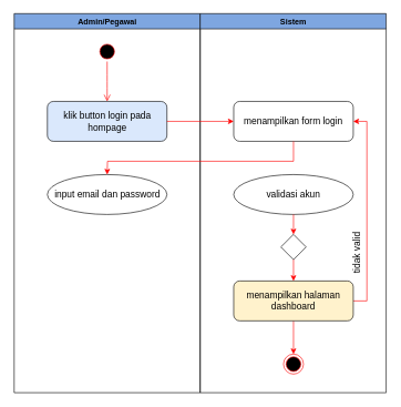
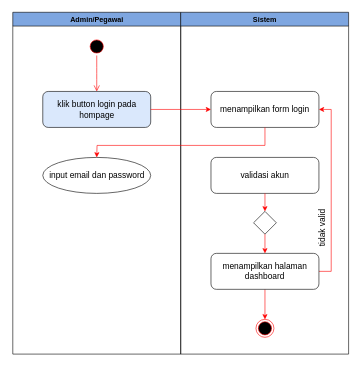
  <mxCell id="0" />
  <mxCell id="1" parent="0" />
  <mxCell id="2" value="Admin/Pegawai" style="swimlane;whiteSpace=wrap;fillColor=#7EA6E0;" parent="1" vertex="1"><mxGeometry x="20.5" y="20" width="280" height="570" as="geometry" /></mxCell>
  <mxCell id="3" value="" style="ellipse;html=1;shape=startState;fillColor=#000000;strokeColor=#ff0000;fontSize=14;startSize=26;" vertex="1" parent="2"><mxGeometry x="125" y="42" width="30" height="30" as="geometry" /></mxCell>
  <mxCell id="4" value="" style="edgeStyle=orthogonalEdgeStyle;html=1;verticalAlign=bottom;endArrow=open;endSize=8;strokeColor=#ff0000;fontSize=14;" edge="1" source="3" parent="2"><mxGeometry relative="1" as="geometry"><mxPoint x="140" y="132" as="targetPoint" /></mxGeometry></mxCell>
  <mxCell id="5" value="klik button login pada hompage" style="rounded=1;whiteSpace=wrap;html=1;fontSize=14;startSize=26;fillColor=#dae8fc;" vertex="1" parent="2"><mxGeometry x="50" y="132" width="180" height="60" as="geometry" /></mxCell>
  <mxCell id="6" value="input email dan password" style="ellipse;whiteSpace=wrap;html=1;fontSize=14;startSize=26;" vertex="1" parent="2"><mxGeometry x="50" y="242" width="180" height="60" as="geometry" /></mxCell>
  <mxCell id="7" value="Sistem" style="swimlane;whiteSpace=wrap;fillColor=#7EA6E0;" parent="1" vertex="1"><mxGeometry x="300.5" y="20" width="280" height="570" as="geometry" /></mxCell>
  <mxCell id="8" value="menampilkan form login&lt;span style=&quot;color: rgba(0 , 0 , 0 , 0) ; font-family: monospace ; font-size: 0px&quot;&gt;%3CmxGraphModel%3E%3Croot%3E%3CmxCell%20id%3D%220%22%2F%3E%3CmxCell%20id%3D%221%22%20parent%3D%220%22%2F%3E%3CmxCell%20id%3D%222%22%20value%3D%22klik%20button%20login%20pada%20hompage%22%20style%3D%22rounded%3D1%3BwhiteSpace%3Dwrap%3Bhtml%3D1%3BfontSize%3D14%3BstartSize%3D26%3B%22%20vertex%3D%221%22%20parent%3D%221%22%3E%3CmxGeometry%20x%3D%22214.5%22%20y%3D%22260%22%20width%3D%22180%22%20height%3D%2260%22%20as%3D%22geometry%22%2F%3E%3C%2FmxCell%3E%3C%2Froot%3E%3C%2FmxGraphModel%3E&lt;/span&gt;" style="rounded=1;whiteSpace=wrap;html=1;fontSize=14;startSize=26;" vertex="1" parent="7"><mxGeometry x="50.5" y="132" width="180" height="60" as="geometry" /></mxCell>
- <mxCell id="9" value="validasi akun" style="ellipse;whiteSpace=wrap;html=1;fontSize=14;startSize=26;" vertex="1" parent="7"><mxGeometry x="50.5" y="242" width="180" height="60" as="geometry" /></mxCell>
+ <mxCell id="9" value="validasi akun" style="rounded=1;whiteSpace=wrap;html=1;fontSize=14;startSize=26;" vertex="1" parent="7"><mxGeometry x="50.5" y="242" width="180" height="60" as="geometry" /></mxCell>
  <mxCell id="10" style="edgeStyle=orthogonalEdgeStyle;rounded=1;orthogonalLoop=1;jettySize=auto;html=1;fontSize=14;startSize=26;strokeColor=#FF0000;" edge="1" parent="7" source="12" target="14"><mxGeometry relative="1" as="geometry" /></mxCell>
  <mxCell id="11" style="edgeStyle=orthogonalEdgeStyle;rounded=0;orthogonalLoop=1;jettySize=auto;html=1;entryX=1;entryY=0.5;entryDx=0;entryDy=0;fontSize=14;startSize=26;strokeColor=#FF0000;exitX=1;exitY=0.5;exitDx=0;exitDy=0;" edge="1" parent="7" source="12" target="8"><mxGeometry relative="1" as="geometry"><mxPoint x="265.5" y="502" as="sourcePoint" /><Array as="points"><mxPoint x="251" y="432" /><mxPoint x="251" y="162" /></Array></mxGeometry></mxCell>
- <mxCell id="12" value="menampilkan halaman dashboard" style="rounded=1;whiteSpace=wrap;html=1;fontSize=14;startSize=26;fillColor=#fff2cc;" vertex="1" parent="7"><mxGeometry x="50.5" y="402" width="180" height="60" as="geometry" /></mxCell>
+ <mxCell id="12" value="menampilkan halaman dashboard" style="rounded=1;whiteSpace=wrap;html=1;fontSize=14;startSize=26;" vertex="1" parent="7"><mxGeometry x="50.5" y="402" width="180" height="60" as="geometry" /></mxCell>
  <mxCell id="13" value="" style="rhombus;whiteSpace=wrap;html=1;fontSize=14;startSize=26;" vertex="1" parent="7"><mxGeometry x="121.5" y="332" width="38" height="38" as="geometry" /></mxCell>
  <mxCell id="14" value="" style="ellipse;html=1;shape=endState;fillColor=#000000;strokeColor=#ff0000;fontSize=14;startSize=26;" vertex="1" parent="7"><mxGeometry x="125.5" y="512" width="30" height="30" as="geometry" /></mxCell>
  <mxCell id="15" value="" style="endArrow=classic;html=1;fontSize=14;startSize=26;exitX=0.5;exitY=1;exitDx=0;exitDy=0;strokeColor=#FF0000;entryX=0.5;entryY=0;entryDx=0;entryDy=0;" edge="1" parent="7" source="9" target="13"><mxGeometry width="50" height="50" relative="1" as="geometry"><mxPoint x="60.5" y="282" as="sourcePoint" /><mxPoint x="-40" y="282" as="targetPoint" /></mxGeometry></mxCell>
  <mxCell id="16" value="" style="endArrow=classic;html=1;fontSize=14;startSize=26;exitX=0.5;exitY=1;exitDx=0;exitDy=0;strokeColor=#FF0000;entryX=0.5;entryY=0;entryDx=0;entryDy=0;" edge="1" parent="7" source="13" target="12"><mxGeometry width="50" height="50" relative="1" as="geometry"><mxPoint x="150.5" y="312" as="sourcePoint" /><mxPoint x="150.5" y="342" as="targetPoint" /></mxGeometry></mxCell>
  <mxCell id="17" value="tidak valid" style="text;html=1;align=center;verticalAlign=middle;resizable=0;points=[];autosize=1;strokeColor=none;fontSize=14;rotation=270;" vertex="1" parent="7"><mxGeometry x="195.5" y="350" width="80" height="20" as="geometry" /></mxCell>
  <mxCell id="18" value="" style="endArrow=classic;html=1;fontSize=14;startSize=26;exitX=1;exitY=0.5;exitDx=0;exitDy=0;strokeColor=#FF0000;entryX=0;entryY=0.5;entryDx=0;entryDy=0;" edge="1" parent="1" source="5" target="8"><mxGeometry width="50" height="50" relative="1" as="geometry"><mxPoint x="346" y="332" as="sourcePoint" /><mxPoint x="396" y="282" as="targetPoint" /></mxGeometry></mxCell>
  <mxCell id="19" value="" style="endArrow=classic;html=1;fontSize=14;startSize=26;exitX=0.5;exitY=1;exitDx=0;exitDy=0;strokeColor=#FF0000;entryX=0.5;entryY=0;entryDx=0;entryDy=0;rounded=0;" edge="1" parent="1" source="8" target="6"><mxGeometry width="50" height="50" relative="1" as="geometry"><mxPoint x="260.5" y="192" as="sourcePoint" /><mxPoint x="361" y="192" as="targetPoint" /><Array as="points"><mxPoint x="441" y="242" /><mxPoint x="161" y="242" /></Array></mxGeometry></mxCell>
